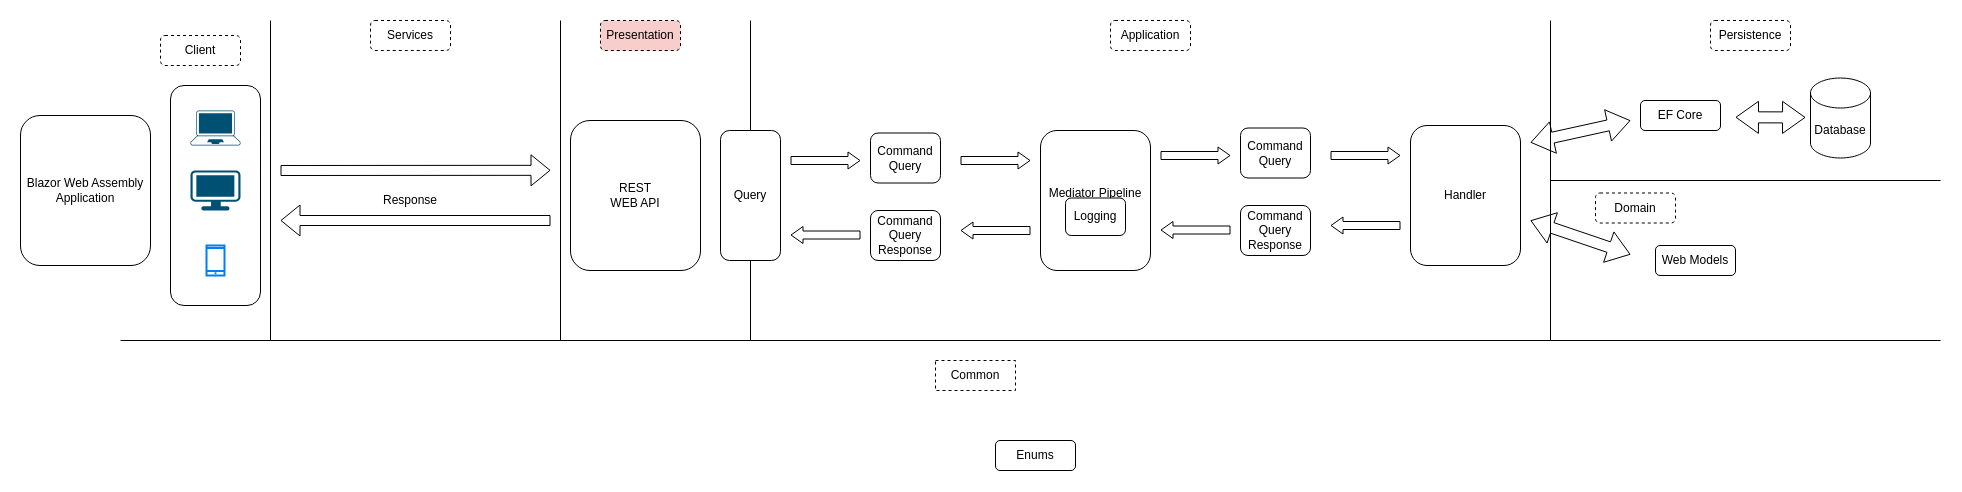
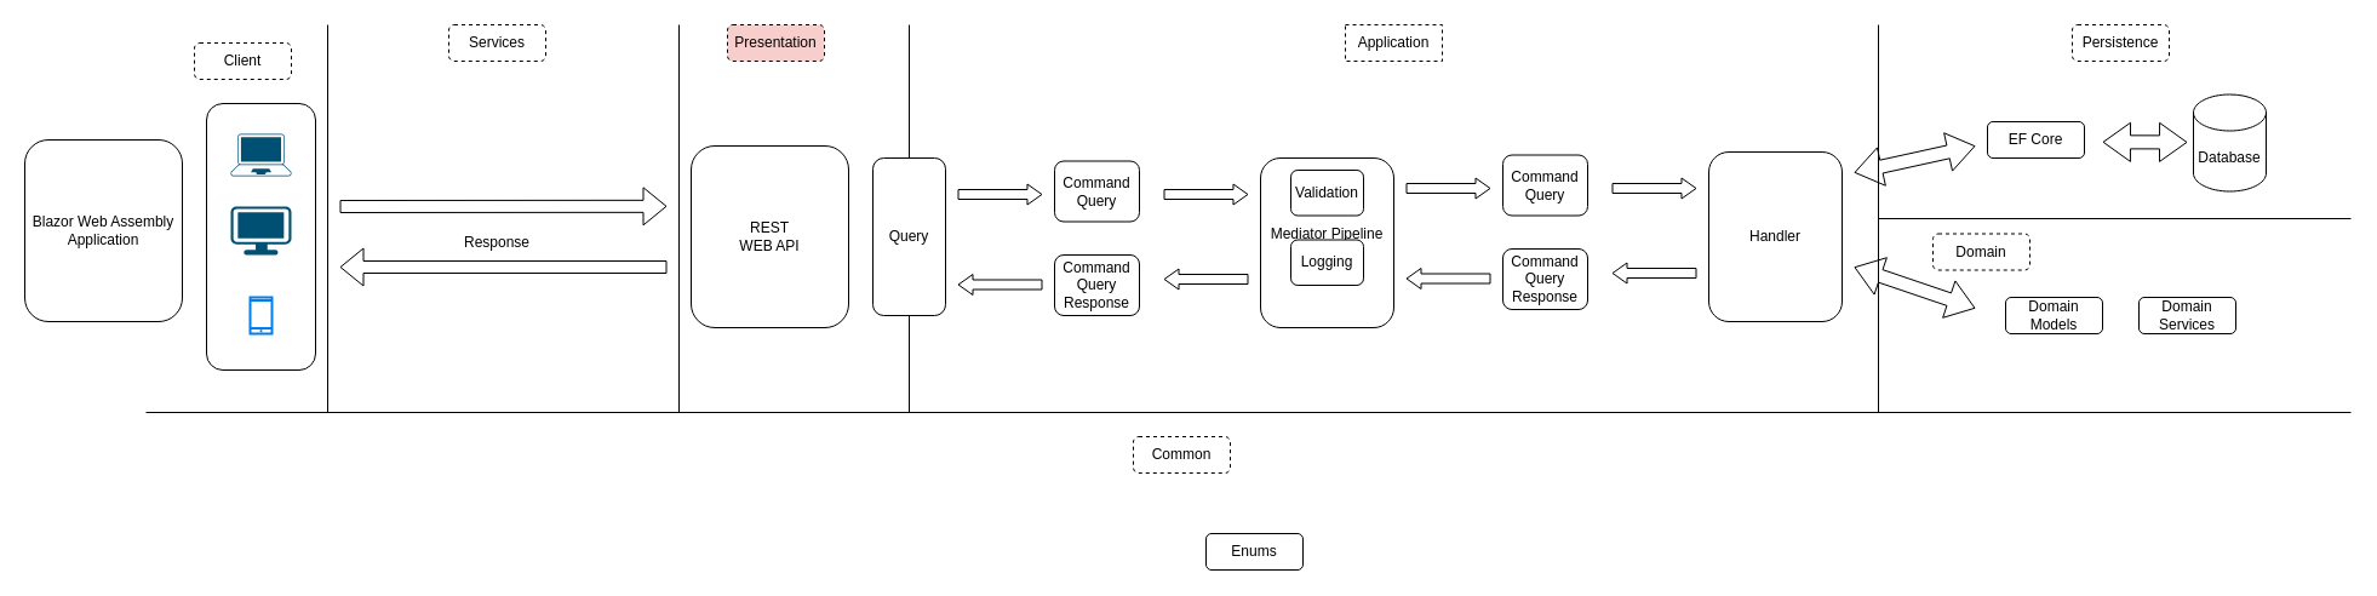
  <mxCell id="0" />
  <mxCell id="1" parent="0" />
  <mxCell id="2" value="" style="endArrow=none;html=1;" parent="1" edge="1"><mxGeometry width="50" height="50" relative="1" as="geometry"><mxPoint x="750" y="340" as="sourcePoint" /><mxPoint x="750" y="20" as="targetPoint" /></mxGeometry></mxCell>
  <mxCell id="3" value="Presentation" style="rounded=1;whiteSpace=wrap;html=1;dashed=1;fillColor=#f8cecc;" parent="1" vertex="1"><mxGeometry x="600" y="20" width="80" height="30" as="geometry" /></mxCell>
  <mxCell id="4" value="REST&lt;br&gt;WEB API" style="rounded=1;whiteSpace=wrap;html=1;" parent="1" vertex="1"><mxGeometry x="570" y="120" width="130" height="150" as="geometry" /></mxCell>
  <mxCell id="5" value="" style="shape=flexArrow;endArrow=classic;html=1;width=8;endSize=3.67;endWidth=8;" parent="1" edge="1"><mxGeometry width="50" height="50" relative="1" as="geometry"><mxPoint x="790" y="160" as="sourcePoint" /><mxPoint x="860" y="160" as="targetPoint" /></mxGeometry></mxCell>
  <mxCell id="6" value="" style="shape=flexArrow;endArrow=classic;html=1;" parent="1" edge="1"><mxGeometry width="50" height="50" relative="1" as="geometry"><mxPoint x="550" y="220" as="sourcePoint" /><mxPoint x="280" y="220" as="targetPoint" /></mxGeometry></mxCell>
  <mxCell id="7" value="Response" style="text;html=1;strokeColor=none;fillColor=none;align=center;verticalAlign=middle;whiteSpace=wrap;rounded=0;" parent="1" vertex="1"><mxGeometry y="190" width="40" height="20" as="geometry" x="390" /></mxCell>
  <mxCell id="8" value="" style="points=[[0.13,0.02,0],[0.5,0,0],[0.87,0.02,0],[0.885,0.4,0],[0.985,0.985,0],[0.5,1,0],[0.015,0.985,0],[0.115,0.4,0]];verticalLabelPosition=bottom;html=1;verticalAlign=top;aspect=fixed;align=center;pointerEvents=1;shape=mxgraph.cisco19.laptop;fillColor=#005073;strokeColor=none;" parent="1" vertex="1"><mxGeometry x="190" y="110" width="50" height="35" as="geometry" /></mxCell>
  <mxCell id="9" value="" style="points=[[0.03,0.03,0],[0.5,0,0],[0.97,0.03,0],[1,0.4,0],[0.97,0.745,0],[0.5,1,0],[0.03,0.745,0],[0,0.4,0]];verticalLabelPosition=bottom;html=1;verticalAlign=top;aspect=fixed;align=center;pointerEvents=1;shape=mxgraph.cisco19.workstation;fillColor=#005073;strokeColor=none;" parent="1" vertex="1"><mxGeometry x="190" y="170" width="50" height="40" as="geometry" /></mxCell>
  <mxCell id="10" value="" style="html=1;verticalLabelPosition=bottom;align=center;labelBackgroundColor=#ffffff;verticalAlign=top;strokeWidth=2;strokeColor=#0080F0;shadow=0;dashed=0;shape=mxgraph.ios7.icons.smartphone;" parent="1" vertex="1"><mxGeometry x="206" y="245" width="18" height="30" as="geometry" /></mxCell>
  <mxCell id="11" value="" style="rounded=1;whiteSpace=wrap;html=1;fillColor=none;" parent="1" vertex="1"><mxGeometry x="170" y="85" width="90" height="220" as="geometry" /></mxCell>
  <mxCell id="12" value="" style="endArrow=none;html=1;" parent="1" edge="1"><mxGeometry width="50" height="50" relative="1" as="geometry"><mxPoint x="1550" y="340" as="sourcePoint" /><mxPoint x="1550" y="20" as="targetPoint" /></mxGeometry></mxCell>
- <mxCell id="13" value="Application" style="rounded=1;whiteSpace=wrap;html=1;dashed=1;" parent="1" vertex="1"><mxGeometry x="1110" y="20" width="80" height="30" as="geometry" /></mxCell>
+ <mxCell id="13" value="Application" style="whiteSpace=wrap;html=1;dashed=1;rounded=0;" parent="1" vertex="1"><mxGeometry x="1110" y="20" width="80" height="30" as="geometry" /></mxCell>
  <mxCell id="14" value="Command&lt;br&gt;Query" style="rounded=1;whiteSpace=wrap;html=1;" parent="1" vertex="1"><mxGeometry x="870" y="132.5" width="70" height="50" as="geometry" /></mxCell>
  <mxCell id="15" value="Query" style="rounded=1;whiteSpace=wrap;html=1;" parent="1" vertex="1"><mxGeometry x="720" y="130" width="60" height="130" as="geometry" /></mxCell>
  <mxCell id="16" value="Mediator Pipeline&lt;br&gt;Behaviour" style="rounded=1;whiteSpace=wrap;html=1;" parent="1" vertex="1"><mxGeometry x="1040" y="130" width="110" height="140" as="geometry" /></mxCell>
  <mxCell id="17" value="" style="shape=flexArrow;endArrow=classic;html=1;" parent="1" edge="1"><mxGeometry width="50" height="50" relative="1" as="geometry"><mxPoint x="280" y="170" as="sourcePoint" /><mxPoint x="550" y="169.82" as="targetPoint" /></mxGeometry></mxCell>
  <mxCell id="18" value="" style="shape=flexArrow;endArrow=classic;html=1;width=8;endSize=3.67;endWidth=8;" parent="1" edge="1"><mxGeometry width="50" height="50" relative="1" as="geometry"><mxPoint x="960" y="160" as="sourcePoint" /><mxPoint x="1030" y="160" as="targetPoint" /></mxGeometry></mxCell>
  <mxCell id="19" value="" style="shape=flexArrow;endArrow=classic;html=1;width=8;endSize=3.67;endWidth=8;" parent="1" edge="1"><mxGeometry width="50" height="50" relative="1" as="geometry"><mxPoint x="1030" y="230" as="sourcePoint" /><mxPoint x="960" y="230" as="targetPoint" /></mxGeometry></mxCell>
  <mxCell id="20" value="Command&lt;br&gt;Query&lt;br&gt;Response" style="rounded=1;whiteSpace=wrap;html=1;" parent="1" vertex="1"><mxGeometry x="870" y="210" width="70" height="50" as="geometry" /></mxCell>
  <mxCell id="21" value="" style="shape=flexArrow;endArrow=classic;html=1;width=8;endSize=3.67;endWidth=8;" parent="1" edge="1"><mxGeometry width="50" height="50" relative="1" as="geometry"><mxPoint x="860" y="234.5" as="sourcePoint" /><mxPoint x="790" y="234.5" as="targetPoint" /></mxGeometry></mxCell>
  <mxCell id="22" value="" style="shape=flexArrow;endArrow=classic;html=1;width=8;endSize=3.67;endWidth=8;" parent="1" edge="1"><mxGeometry width="50" height="50" relative="1" as="geometry"><mxPoint x="1160" y="155" as="sourcePoint" /><mxPoint x="1230" y="155" as="targetPoint" /></mxGeometry></mxCell>
  <mxCell id="23" value="Command&lt;br&gt;Query" style="rounded=1;whiteSpace=wrap;html=1;" parent="1" vertex="1"><mxGeometry x="1240" y="127.5" width="70" height="50" as="geometry" /></mxCell>
  <mxCell id="24" value="Handler" style="rounded=1;whiteSpace=wrap;html=1;" parent="1" vertex="1"><mxGeometry x="1410" y="125" width="110" height="140" as="geometry" /></mxCell>
  <mxCell id="25" value="" style="shape=flexArrow;endArrow=classic;html=1;width=8;endSize=3.67;endWidth=8;" parent="1" edge="1"><mxGeometry width="50" height="50" relative="1" as="geometry"><mxPoint x="1330" y="155" as="sourcePoint" /><mxPoint x="1400" y="155" as="targetPoint" /></mxGeometry></mxCell>
  <mxCell id="26" value="" style="shape=flexArrow;endArrow=classic;html=1;width=8;endSize=3.67;endWidth=8;" parent="1" edge="1"><mxGeometry width="50" height="50" relative="1" as="geometry"><mxPoint x="1400" y="225" as="sourcePoint" /><mxPoint x="1330" y="225" as="targetPoint" /></mxGeometry></mxCell>
  <mxCell id="27" value="Command&lt;br&gt;Query&lt;br&gt;Response" style="rounded=1;whiteSpace=wrap;html=1;" parent="1" vertex="1"><mxGeometry x="1240" y="205" width="70" height="50" as="geometry" /></mxCell>
  <mxCell id="28" value="" style="shape=flexArrow;endArrow=classic;html=1;width=8;endSize=3.67;endWidth=8;" parent="1" edge="1"><mxGeometry width="50" height="50" relative="1" as="geometry"><mxPoint x="1230" y="229.5" as="sourcePoint" /><mxPoint x="1160" y="229.5" as="targetPoint" /></mxGeometry></mxCell>
  <mxCell id="29" value="Logging" style="rounded=1;whiteSpace=wrap;html=1;" parent="1" vertex="1"><mxGeometry x="1065" y="197.5" width="60" height="37.5" as="geometry" /></mxCell>
+ <mxCell id="30" value="Validation" style="rounded=1;whiteSpace=wrap;html=1;" parent="1" vertex="1"><mxGeometry x="1065" y="140" width="60" height="37.5" as="geometry" /></mxCell>
  <mxCell id="31" value="" style="endArrow=none;html=1;" parent="1" edge="1"><mxGeometry width="50" height="50" relative="1" as="geometry"><mxPoint x="1550" y="180" as="sourcePoint" /><mxPoint x="1940" y="180" as="targetPoint" /></mxGeometry></mxCell>
  <mxCell id="32" value="Persistence" style="rounded=1;whiteSpace=wrap;html=1;dashed=1;" parent="1" vertex="1"><mxGeometry x="1710" y="20" width="80" height="30" as="geometry" /></mxCell>
  <mxCell id="33" value="Database" style="shape=cylinder3;whiteSpace=wrap;html=1;boundedLbl=1;backgroundOutline=1;size=15;fillColor=#ffffff;gradientColor=none;" parent="1" vertex="1"><mxGeometry x="1810" y="77.5" width="60" height="80" as="geometry" /></mxCell>
  <mxCell id="34" value="EF Core" style="rounded=1;whiteSpace=wrap;html=1;" parent="1" vertex="1"><mxGeometry x="1640" y="100" width="80" height="30" as="geometry" /></mxCell>
  <mxCell id="35" value="" style="shape=flexArrow;endArrow=classic;startArrow=classic;html=1;width=11.034;startSize=7.152;endSize=7.152;" parent="1" edge="1"><mxGeometry width="50" height="50" relative="1" as="geometry"><mxPoint x="1735" y="116.79" as="sourcePoint" /><mxPoint x="1805" y="116.95" as="targetPoint" /></mxGeometry></mxCell>
  <mxCell id="36" value="" style="shape=flexArrow;endArrow=classic;startArrow=classic;html=1;width=11.034;startSize=7.152;endSize=7.152;" parent="1" edge="1"><mxGeometry width="50" height="50" relative="1" as="geometry"><mxPoint x="1530" y="142" as="sourcePoint" /><mxPoint x="1630" y="120" as="targetPoint" /></mxGeometry></mxCell>
  <mxCell id="37" value="" style="shape=flexArrow;endArrow=classic;startArrow=classic;html=1;width=11.034;startSize=7.152;endSize=7.152;" parent="1" edge="1"><mxGeometry width="50" height="50" relative="1" as="geometry"><mxPoint x="1530" y="220" as="sourcePoint" /><mxPoint x="1630" y="254" as="targetPoint" /></mxGeometry></mxCell>
  <mxCell id="38" value="Domain" style="rounded=1;whiteSpace=wrap;html=1;dashed=1;" parent="1" vertex="1"><mxGeometry x="1595" y="192.5" width="80" height="30" as="geometry" /></mxCell>
- <mxCell id="39" value="Web Models" style="rounded=1;whiteSpace=wrap;html=1;" parent="1" vertex="1"><mxGeometry x="1655" y="245" width="80" height="30" as="geometry" /></mxCell>
+ <mxCell id="39" value="Domain Models" style="rounded=1;whiteSpace=wrap;html=1;" parent="1" vertex="1"><mxGeometry x="1655" y="245" width="80" height="30" as="geometry" /></mxCell>
+ <mxCell id="40" value="Domain Services" style="rounded=1;whiteSpace=wrap;html=1;" parent="1" vertex="1"><mxGeometry x="1765" y="245" width="80" height="30" as="geometry" /></mxCell>
  <mxCell id="41" value="" style="endArrow=none;html=1;" parent="1" edge="1"><mxGeometry width="50" height="50" relative="1" as="geometry"><mxPoint x="120" y="340" as="sourcePoint" /><mxPoint x="1940" y="340" as="targetPoint" /></mxGeometry></mxCell>
- <mxCell id="42" value="Common" style="whiteSpace=wrap;html=1;dashed=1;rounded=0;" parent="1" vertex="1"><mxGeometry x="935" y="360" width="80" height="30" as="geometry" /></mxCell>
+ <mxCell id="42" value="Common" style="rounded=1;whiteSpace=wrap;html=1;dashed=1;" parent="1" vertex="1"><mxGeometry x="935" y="360" width="80" height="30" as="geometry" /></mxCell>
  <mxCell id="43" value="Enums" style="rounded=1;whiteSpace=wrap;html=1;" parent="1" vertex="1"><mxGeometry x="995" y="440" width="80" height="30" as="geometry" /></mxCell>
  <mxCell id="44" value="Client" style="rounded=1;whiteSpace=wrap;html=1;dashed=1;" vertex="1" parent="1"><mxGeometry x="160" y="35" width="80" height="30" as="geometry" /></mxCell>
  <mxCell id="45" value="" style="endArrow=none;html=1;" edge="1" parent="1"><mxGeometry width="50" height="50" relative="1" as="geometry"><mxPoint x="560" y="340" as="sourcePoint" /><mxPoint x="560" y="20" as="targetPoint" /></mxGeometry></mxCell>
  <mxCell id="46" value="" style="endArrow=none;html=1;" edge="1" parent="1"><mxGeometry width="50" height="50" relative="1" as="geometry"><mxPoint x="270" y="340" as="sourcePoint" /><mxPoint x="270" y="20" as="targetPoint" /></mxGeometry></mxCell>
  <mxCell id="47" value="Services" style="rounded=1;whiteSpace=wrap;html=1;dashed=1;" vertex="1" parent="1"><mxGeometry x="370" y="20" width="80" height="30" as="geometry" /></mxCell>
  <mxCell id="48" value="Blazor Web Assembly Application" style="rounded=1;whiteSpace=wrap;html=1;" vertex="1" parent="1"><mxGeometry x="20" y="115" width="130" height="150" as="geometry" /></mxCell>
